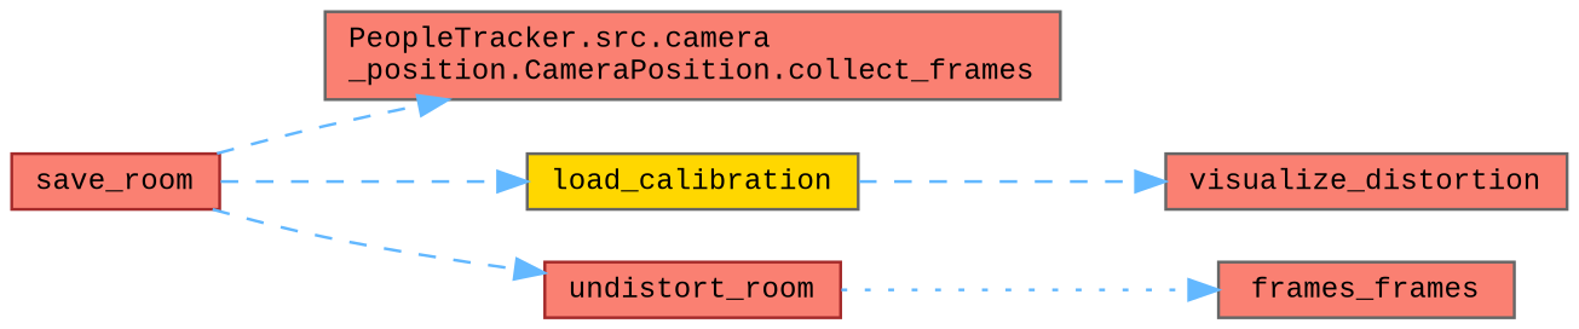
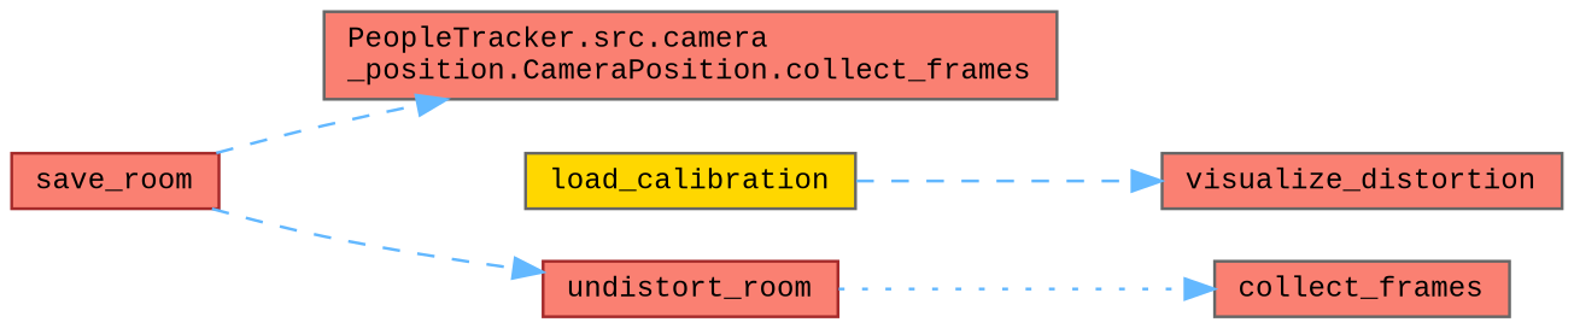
  digraph {
    fontname="Liberation Mono"
    rankdir=LR
    node [color=gray40 fillcolor=salmon fontname="Liberation Mono" fontsize=10 shape=box style=filled]
    edge [color=steelblue1 fontname="Liberation Mono" fontsize=10 labelfontname=Helvetica labelfontsize=10 style=dashed]
    n1 [color=brown fontcolor=black height=0.2 label=save_room width=0.4]
    n2 [height=0.2 label="PeopleTracker.src.camera\l_position.CameraPosition.collect_frames" width=0.4]
    n3 [fillcolor=gold height=0.2 label=load_calibration width=0.4]
    n4 [color=brown height=0.2 label=undistort_room width=0.4]
-   n5 [height=0.2 label=frames_frames width=0.4]
+   n5 [height=0.2 label=collect_frames width=0.4]
    n6 [height=0.2 label=visualize_distortion width=0.4]
    n1 -> n2
-   n1 -> n3
    n1 -> n4
    n3 -> n6
    n4 -> n5 [style=dotted]
  }
